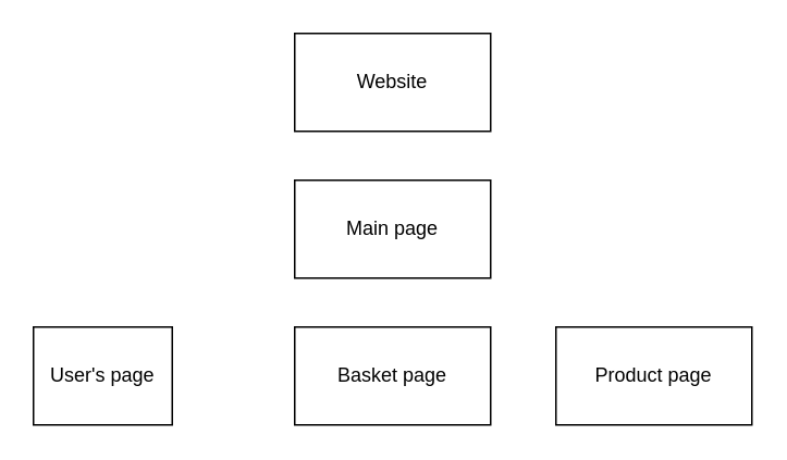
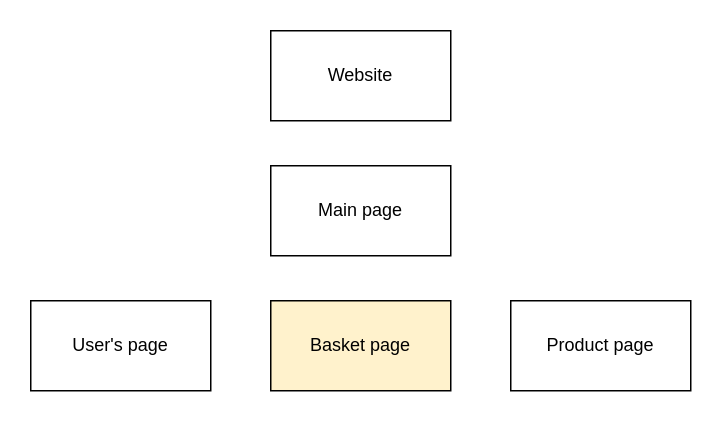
  <mxCell id="0" />
  <mxCell id="1" parent="0" />
  <mxCell id="2" value="&lt;div&gt;Website&lt;/div&gt;" style="rounded=0;whiteSpace=wrap;html=1;" vertex="1" parent="1"><mxGeometry x="180" y="20" width="120" height="60" as="geometry" /></mxCell>
  <mxCell id="3" value="Main page" style="rounded=0;whiteSpace=wrap;html=1;" vertex="1" parent="1"><mxGeometry x="180" y="110" width="120" height="60" as="geometry" /></mxCell>
- <mxCell id="4" value="User's page" style="rounded=0;whiteSpace=wrap;html=1;" vertex="1" parent="1"><mxGeometry x="20" y="200" width="85" height="60" as="geometry" /></mxCell>
- <mxCell id="5" value="Basket page" style="rounded=0;whiteSpace=wrap;html=1;" vertex="1" parent="1"><mxGeometry x="180" y="200" width="120" height="60" as="geometry" /></mxCell>
+ <mxCell id="4" value="User's page" style="rounded=0;whiteSpace=wrap;html=1;" vertex="1" parent="1"><mxGeometry x="20" y="200" width="120" height="60" as="geometry" /></mxCell>
+ <mxCell id="5" value="Basket page" style="rounded=0;whiteSpace=wrap;html=1;fillColor=#fff2cc;" vertex="1" parent="1"><mxGeometry x="180" y="200" width="120" height="60" as="geometry" /></mxCell>
  <mxCell id="6" value="Product page" style="rounded=0;whiteSpace=wrap;html=1;" vertex="1" parent="1"><mxGeometry x="340" y="200" width="120" height="60" as="geometry" /></mxCell>
